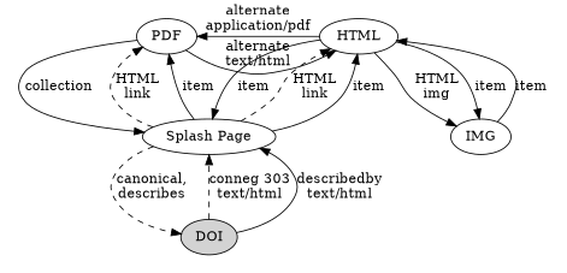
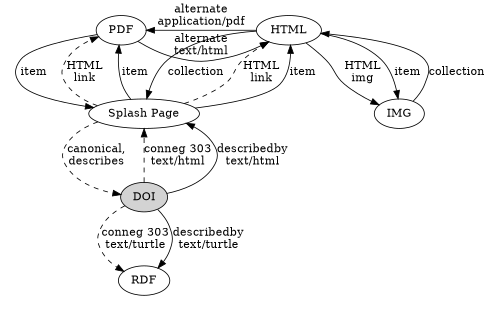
  digraph {
    PDF
    HTML
    "Splash Page"
    IMG
    DOI [style=filled]
+   RDF
    subgraph sub_1 {
      rank=same
      PDF
      HTML
    }
    PDF -> HTML [label="alternate\ntext/html"]
-   PDF -> "Splash Page" [label=collection]
+   PDF -> "Splash Page" [label=item]
    HTML -> PDF [label="alternate\napplication/pdf"]
-   HTML -> "Splash Page" [label=item]
+   HTML -> "Splash Page" [label=collection]
    HTML -> IMG [label="HTML\nimg"]
    HTML -> IMG [label=item]
    "Splash Page" -> PDF [label="HTML\nlink" style=dashed]
    "Splash Page" -> PDF [label=item]
    "Splash Page" -> HTML [label="HTML\nlink" style=dashed]
    "Splash Page" -> HTML [label=item]
    "Splash Page" -> DOI [label="canonical,\ndescribes" style=dashed]
-   IMG -> HTML [label=item]
+   IMG -> HTML [label=collection]
    DOI -> "Splash Page" [label="conneg 303\ntext/html" style=dashed]
    DOI -> "Splash Page" [label="describedby\ntext/html"]
+   DOI -> RDF [label="conneg 303\ntext/turtle" style=dashed]
+   DOI -> RDF [label="describedby\ntext/turtle"]
  }
